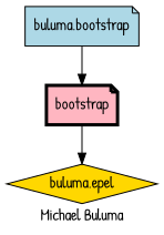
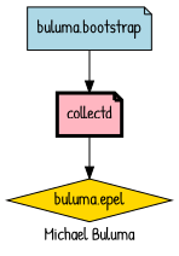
  digraph {
    fontname="Patrick Hand"
    label="Michael Buluma"
    node [fontname="Patrick Hand" shape=note style=filled]
    edge [fontname="Patrick Hand"]
-   collectd [fillcolor=lightpink penwidth=3 label=bootstrap]
+   collectd [fillcolor=lightpink penwidth=3]
    "buluma.epel" [fillcolor=gold shape=diamond]
    "buluma.bootstrap" [fillcolor=lightblue]
    collectd -> "buluma.epel"
    "buluma.bootstrap" -> collectd
  }
